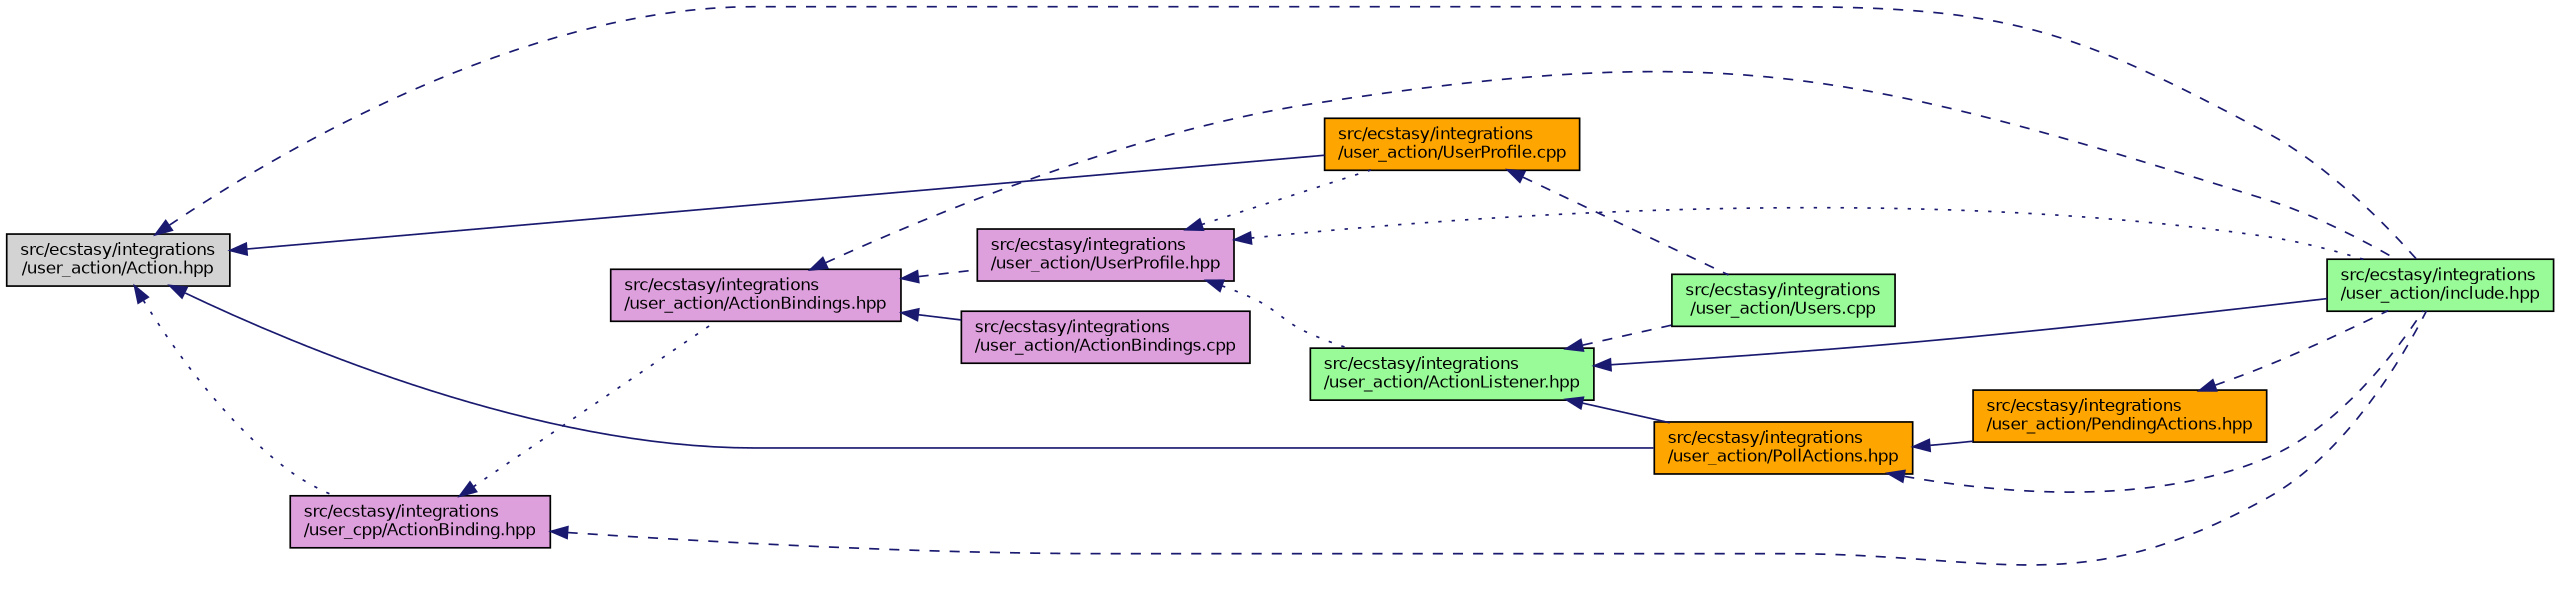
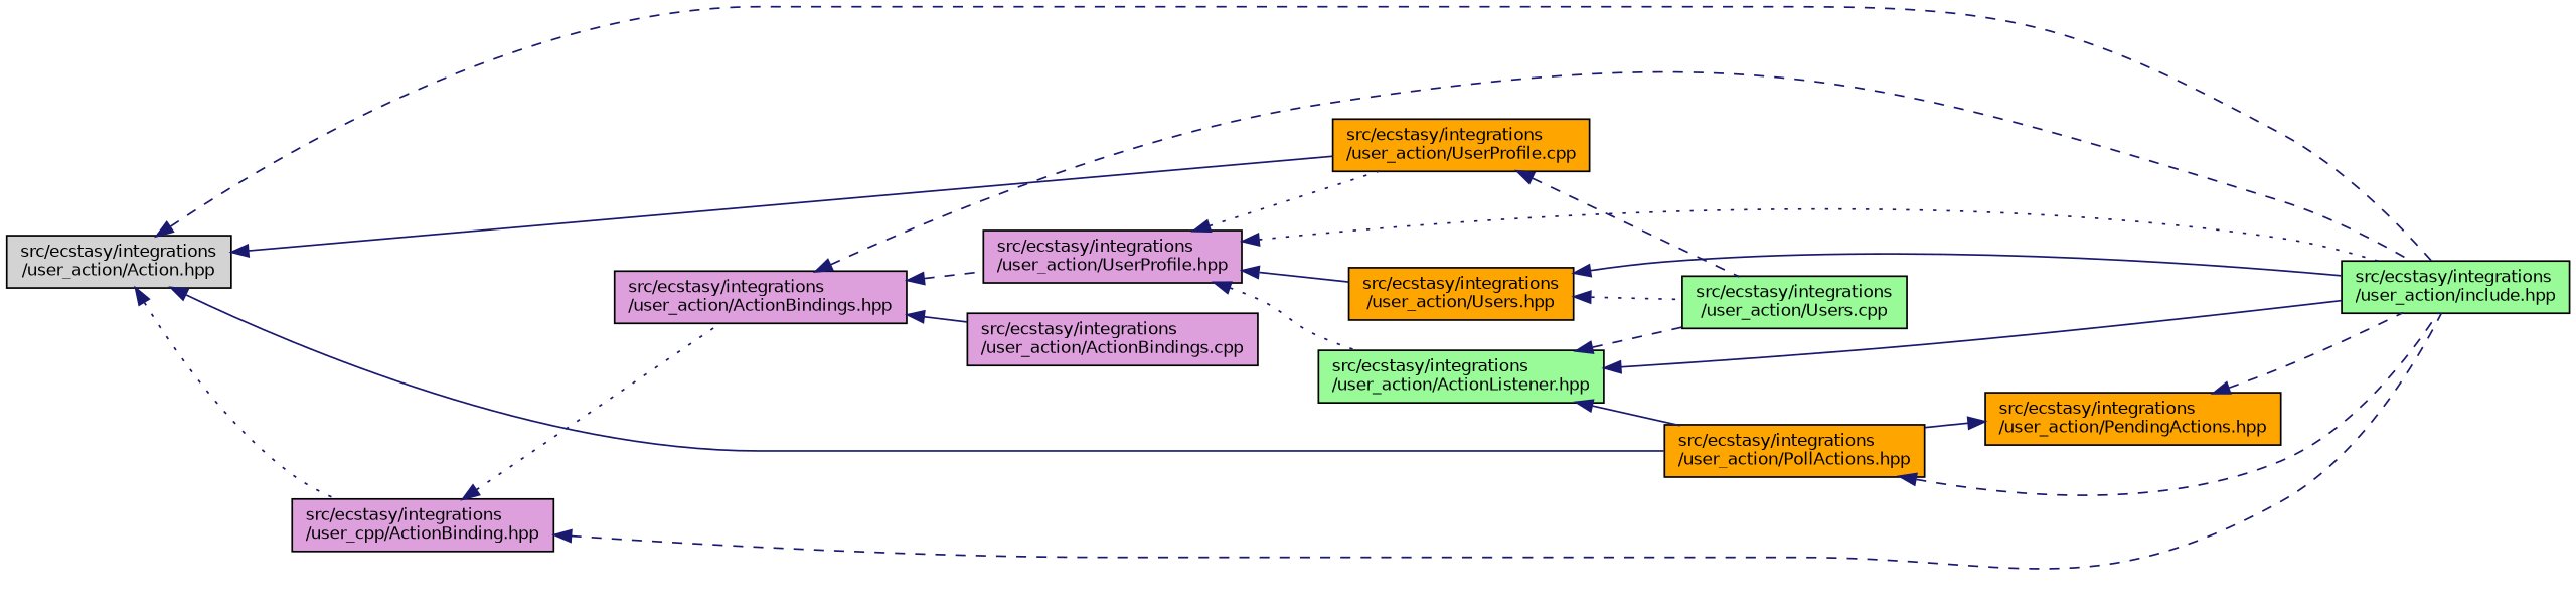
  digraph {
    rankdir=LR
    node [color=black fillcolor=plum fontname=Helvetica fontsize=10 shape=record style=filled]
    edge [color=midnightblue dir=back fontname=Helvetica fontsize=10 labelfontname=Helvetica labelfontsize=10 style=dashed]
    n1 [fillcolor=lightgrey fontcolor=black height=0.2 label="src/ecstasy/integrations\l/user_action/Action.hpp" width=0.4]
    n2 [height=0.2 label="src/ecstasy/integrations\l/user_cpp/ActionBinding.hpp" width=0.4]
    n3 [fillcolor=palegreen height=0.2 label="src/ecstasy/integrations\l/user_action/include.hpp" width=0.4]
    n4 [fillcolor=orange height=0.2 label="src/ecstasy/integrations\l/user_action/PollActions.hpp" width=0.4]
    n5 [fillcolor=orange height=0.2 label="src/ecstasy/integrations\l/user_action/UserProfile.cpp" width=0.4]
    n6 [height=0.2 label="src/ecstasy/integrations\l/user_action/ActionBindings.hpp" width=0.4]
    n7 [fillcolor=orange height=0.2 label="src/ecstasy/integrations\l/user_action/PendingActions.hpp" width=0.4]
    n8 [height=0.2 label="src/ecstasy/integrations\l/user_action/ActionBindings.cpp" width=0.4]
    n9 [height=0.2 label="src/ecstasy/integrations\l/user_action/UserProfile.hpp" width=0.4]
    n10 [fillcolor=palegreen height=0.2 label="src/ecstasy/integrations\l/user_action/ActionListener.hpp" width=0.4]
+   n11 [fillcolor=orange height=0.2 label="src/ecstasy/integrations\l/user_action/Users.hpp" width=0.4]
    n12 [fillcolor=palegreen height=0.2 label="src/ecstasy/integrations\l/user_action/Users.cpp" width=0.4]
    n1 -> n2 [style=dotted]
    n1 -> n3
    n1 -> n4 [style=solid]
    n1 -> n5 [style=solid]
    n2 -> n3
    n2 -> n6 [style=dotted]
    n4 -> n3
    n5 -> n12
    n6 -> n3
    n6 -> n8 [style=solid]
    n6 -> n9
    n7 -> n3
-   n4 -> n7 [style=solid]
+   n7 -> n4 [style=solid]
    n9 -> n3 [style=dotted]
    n9 -> n5 [style=dotted]
    n9 -> n10 [style=dotted]
+   n9 -> n11 [style=solid]
    n10 -> n3 [style=solid]
    n10 -> n4 [style=solid]
    n10 -> n12
+   n11 -> n3 [style=solid]
+   n11 -> n12 [style=dotted]
  }
